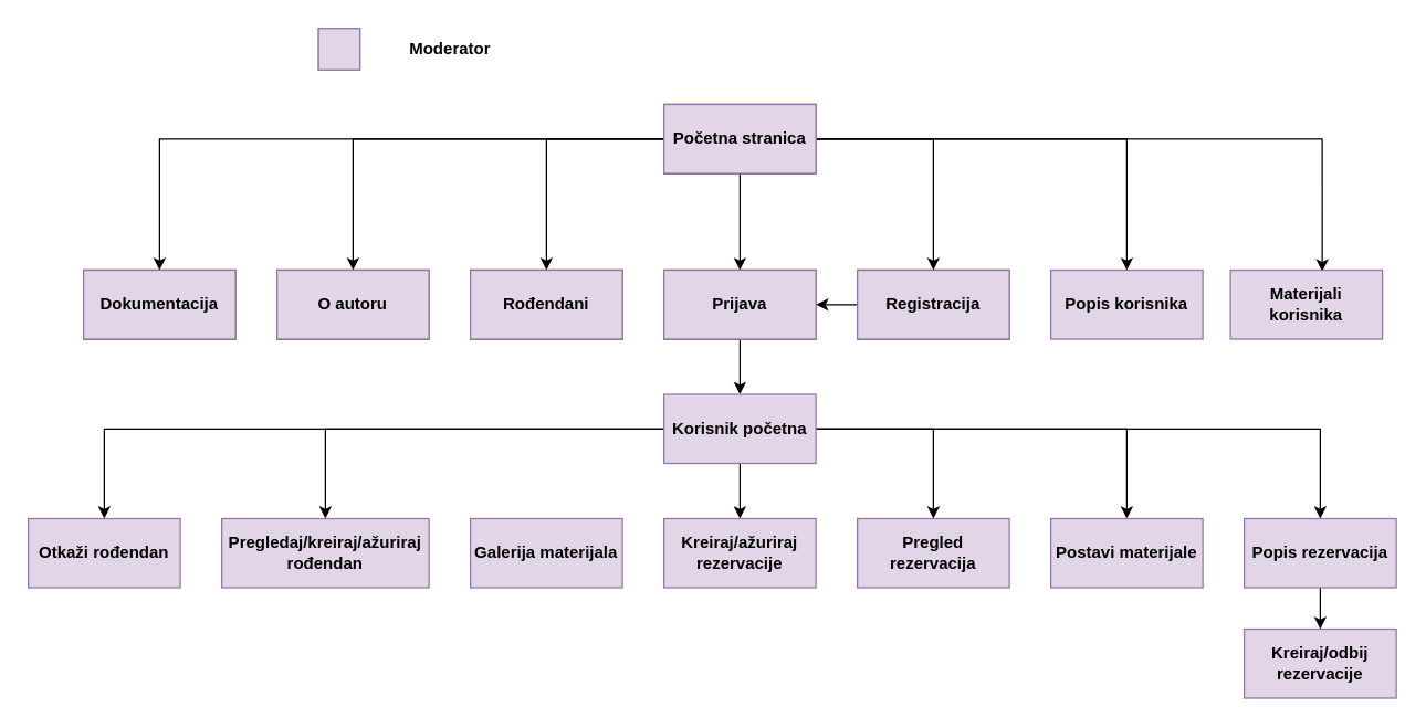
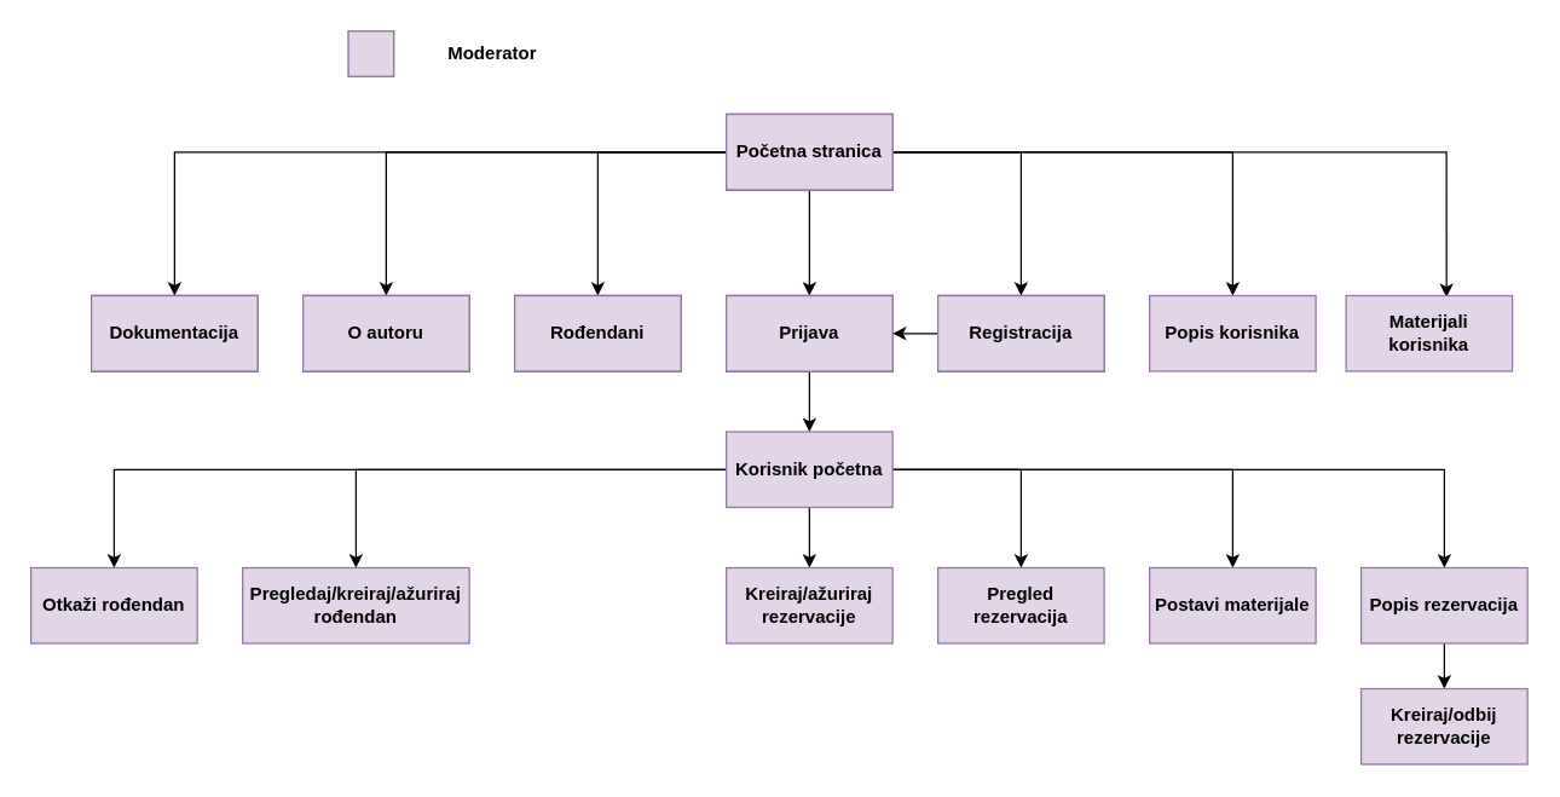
  <mxCell id="0" />
  <mxCell id="1" parent="0" />
  <mxCell id="2" style="edgeStyle=orthogonalEdgeStyle;rounded=0;orthogonalLoop=1;jettySize=auto;html=1;entryX=0.5;entryY=0;entryDx=0;entryDy=0;" parent="1" source="9" target="12" edge="1"><mxGeometry relative="1" as="geometry" /></mxCell>
  <mxCell id="3" style="edgeStyle=orthogonalEdgeStyle;rounded=0;orthogonalLoop=1;jettySize=auto;html=1;" parent="1" source="9" target="11" edge="1"><mxGeometry relative="1" as="geometry" /></mxCell>
  <mxCell id="4" style="edgeStyle=orthogonalEdgeStyle;rounded=0;orthogonalLoop=1;jettySize=auto;html=1;" parent="1" source="9" target="13" edge="1"><mxGeometry relative="1" as="geometry" /></mxCell>
  <mxCell id="5" style="edgeStyle=orthogonalEdgeStyle;rounded=0;orthogonalLoop=1;jettySize=auto;html=1;" parent="1" source="9" target="14" edge="1"><mxGeometry relative="1" as="geometry" /></mxCell>
  <mxCell id="6" style="edgeStyle=orthogonalEdgeStyle;rounded=0;orthogonalLoop=1;jettySize=auto;html=1;" parent="1" source="9" target="15" edge="1"><mxGeometry relative="1" as="geometry" /></mxCell>
  <mxCell id="7" style="edgeStyle=orthogonalEdgeStyle;rounded=0;orthogonalLoop=1;jettySize=auto;html=1;entryX=0.604;entryY=0.02;entryDx=0;entryDy=0;entryPerimeter=0;" parent="1" source="9" target="16" edge="1"><mxGeometry relative="1" as="geometry" /></mxCell>
  <mxCell id="8" style="edgeStyle=orthogonalEdgeStyle;rounded=0;orthogonalLoop=1;jettySize=auto;html=1;" parent="1" source="9" target="17" edge="1"><mxGeometry relative="1" as="geometry" /></mxCell>
  <mxCell id="9" value="Početna stranica" style="rounded=0;whiteSpace=wrap;html=1;" parent="1" vertex="1"><mxGeometry x="480" y="75" width="110" height="50" as="geometry" /></mxCell>
  <mxCell id="10" style="edgeStyle=orthogonalEdgeStyle;rounded=0;orthogonalLoop=1;jettySize=auto;html=1;" parent="1" source="11" target="12" edge="1"><mxGeometry relative="1" as="geometry" /></mxCell>
  <mxCell id="11" value="Registracija" style="rounded=0;whiteSpace=wrap;html=1;" parent="1" vertex="1"><mxGeometry x="620" y="195" width="110" height="50" as="geometry" /></mxCell>
  <mxCell id="12" value="Prijava" style="rounded=0;whiteSpace=wrap;html=1;" parent="1" vertex="1"><mxGeometry x="480" y="195" width="110" height="50" as="geometry" /></mxCell>
  <mxCell id="13" value="Dokumentacija" style="rounded=0;whiteSpace=wrap;html=1;" parent="1" vertex="1"><mxGeometry x="60" y="195" width="110" height="50" as="geometry" /></mxCell>
  <mxCell id="14" value="O autoru" style="rounded=0;whiteSpace=wrap;html=1;" parent="1" vertex="1"><mxGeometry x="200" y="195" width="110" height="50" as="geometry" /></mxCell>
  <mxCell id="15" value="Popis korisnika" style="rounded=0;whiteSpace=wrap;html=1;fillColor=#e1d5e7;strokeColor=#9673a6;fontStyle=1" parent="1" vertex="1"><mxGeometry x="760" y="195" width="110" height="50" as="geometry" /></mxCell>
  <mxCell id="16" value="Materijali korisnika" style="rounded=0;whiteSpace=wrap;html=1;fillColor=#e1d5e7;strokeColor=#9673a6;fontStyle=1" parent="1" vertex="1"><mxGeometry x="890" y="195" width="110" height="50" as="geometry" /></mxCell>
  <mxCell id="17" value="Rođendani" style="rounded=0;whiteSpace=wrap;html=1;" parent="1" vertex="1"><mxGeometry x="340" y="195" width="110" height="50" as="geometry" /></mxCell>
  <mxCell id="18" value="Moderator" style="text;html=1;align=center;verticalAlign=middle;resizable=0;points=[];autosize=1;strokeColor=none;fontStyle=1" parent="1" vertex="1"><mxGeometry x="290" y="25" width="70" height="20" as="geometry" /></mxCell>
  <mxCell id="19" value="" style="rounded=0;whiteSpace=wrap;html=1;fillColor=#d5e8d4;strokeColor=#82b366;" parent="1" vertex="1"><mxGeometry x="230" y="20" width="30" height="30" as="geometry" /></mxCell>
  <mxCell id="20" value="Početna stranica" style="rounded=0;whiteSpace=wrap;html=1;fillColor=#d5e8d4;strokeColor=#82b366;fontStyle=1" parent="1" vertex="1"><mxGeometry x="480" y="75" width="110" height="50" as="geometry" /></mxCell>
  <mxCell id="21" style="edgeStyle=orthogonalEdgeStyle;rounded=0;orthogonalLoop=1;jettySize=auto;html=1;entryX=0.5;entryY=0;entryDx=0;entryDy=0;" parent="1" source="22" target="33" edge="1"><mxGeometry relative="1" as="geometry" /></mxCell>
  <mxCell id="22" value="Prijava" style="rounded=0;whiteSpace=wrap;html=1;fillColor=#d5e8d4;strokeColor=#82b366;fontStyle=1" parent="1" vertex="1"><mxGeometry x="480" y="195" width="110" height="50" as="geometry" /></mxCell>
  <mxCell id="23" value="Rođendani" style="rounded=0;whiteSpace=wrap;html=1;fillColor=#d5e8d4;strokeColor=#82b366;fontStyle=1" parent="1" vertex="1"><mxGeometry x="340" y="195" width="110" height="50" as="geometry" /></mxCell>
  <mxCell id="24" value="O autoru" style="rounded=0;whiteSpace=wrap;html=1;fillColor=#d5e8d4;strokeColor=#82b366;fontStyle=1" parent="1" vertex="1"><mxGeometry x="200" y="195" width="110" height="50" as="geometry" /></mxCell>
  <mxCell id="25" value="Dokumentacija" style="rounded=0;whiteSpace=wrap;html=1;fillColor=#d5e8d4;strokeColor=#82b366;fontStyle=1" parent="1" vertex="1"><mxGeometry x="60" y="195" width="110" height="50" as="geometry" /></mxCell>
  <mxCell id="26" value="Registracija" style="rounded=0;whiteSpace=wrap;html=1;fillColor=#d5e8d4;strokeColor=#82b366;fontStyle=1" parent="1" vertex="1"><mxGeometry x="620" y="195" width="110" height="50" as="geometry" /></mxCell>
  <mxCell id="27" style="edgeStyle=orthogonalEdgeStyle;rounded=0;orthogonalLoop=1;jettySize=auto;html=1;entryX=0.5;entryY=0;entryDx=0;entryDy=0;" parent="1" source="33" target="34" edge="1"><mxGeometry relative="1" as="geometry" /></mxCell>
  <mxCell id="28" style="edgeStyle=orthogonalEdgeStyle;rounded=0;orthogonalLoop=1;jettySize=auto;html=1;entryX=0.5;entryY=0;entryDx=0;entryDy=0;" parent="1" source="33" target="35" edge="1"><mxGeometry relative="1" as="geometry" /></mxCell>
  <mxCell id="29" style="edgeStyle=orthogonalEdgeStyle;rounded=0;orthogonalLoop=1;jettySize=auto;html=1;" parent="1" source="33" target="36" edge="1"><mxGeometry relative="1" as="geometry" /></mxCell>
  <mxCell id="30" style="edgeStyle=orthogonalEdgeStyle;rounded=0;orthogonalLoop=1;jettySize=auto;html=1;" edge="1" parent="1" source="33" target="45"><mxGeometry relative="1" as="geometry" /></mxCell>
  <mxCell id="31" style="edgeStyle=orthogonalEdgeStyle;rounded=0;orthogonalLoop=1;jettySize=auto;html=1;entryX=0.5;entryY=0;entryDx=0;entryDy=0;" edge="1" parent="1" source="33" target="46"><mxGeometry relative="1" as="geometry" /></mxCell>
  <mxCell id="32" style="edgeStyle=orthogonalEdgeStyle;rounded=0;orthogonalLoop=1;jettySize=auto;html=1;entryX=0.5;entryY=0;entryDx=0;entryDy=0;" edge="1" parent="1" source="33" target="48"><mxGeometry relative="1" as="geometry" /></mxCell>
  <mxCell id="33" value="Korisnik početna" style="rounded=0;whiteSpace=wrap;html=1;fillColor=#e1d5e7;strokeColor=#9673a6;fontStyle=1" parent="1" vertex="1"><mxGeometry x="480" y="285" width="110" height="50" as="geometry" /></mxCell>
  <mxCell id="34" value="Kreiraj/ažuriraj rezervacije" style="rounded=0;whiteSpace=wrap;html=1;fillColor=#e1d5e7;strokeColor=#9673a6;fontStyle=1" parent="1" vertex="1"><mxGeometry x="480" y="375" width="110" height="50" as="geometry" /></mxCell>
  <mxCell id="35" value="Pregled rezervacija" style="rounded=0;whiteSpace=wrap;html=1;fillColor=#e1d5e7;strokeColor=#9673a6;fontStyle=1" parent="1" vertex="1"><mxGeometry x="620" y="375" width="110" height="50" as="geometry" /></mxCell>
  <mxCell id="36" value="Postavi materijale" style="rounded=0;whiteSpace=wrap;html=1;fillColor=#e1d5e7;strokeColor=#9673a6;fontStyle=1" parent="1" vertex="1"><mxGeometry x="760" y="375" width="110" height="50" as="geometry" /></mxCell>
- <mxCell id="37" value="Galerija materijala" style="rounded=0;whiteSpace=wrap;html=1;fillColor=#e1d5e7;strokeColor=#9673a6;fontStyle=1" parent="1" vertex="1"><mxGeometry x="340" y="375" width="110" height="50" as="geometry" /></mxCell>
  <mxCell id="38" value="" style="rounded=0;whiteSpace=wrap;html=1;fillColor=#e1d5e7;strokeColor=#9673a6;" vertex="1" parent="1"><mxGeometry x="230" y="20" width="30" height="30" as="geometry" /></mxCell>
  <mxCell id="39" value="Početna stranica" style="rounded=0;whiteSpace=wrap;html=1;fillColor=#e1d5e7;strokeColor=#9673a6;fontStyle=1" vertex="1" parent="1"><mxGeometry x="480" y="75" width="110" height="50" as="geometry" /></mxCell>
  <mxCell id="40" value="Dokumentacija" style="rounded=0;whiteSpace=wrap;html=1;fillColor=#e1d5e7;strokeColor=#9673a6;fontStyle=1" vertex="1" parent="1"><mxGeometry x="60" y="195" width="110" height="50" as="geometry" /></mxCell>
  <mxCell id="41" value="O autoru" style="rounded=0;whiteSpace=wrap;html=1;fillColor=#e1d5e7;strokeColor=#9673a6;fontStyle=1" vertex="1" parent="1"><mxGeometry x="200" y="195" width="110" height="50" as="geometry" /></mxCell>
  <mxCell id="42" value="Rođendani" style="rounded=0;whiteSpace=wrap;html=1;fillColor=#e1d5e7;strokeColor=#9673a6;fontStyle=1" vertex="1" parent="1"><mxGeometry x="340" y="195" width="110" height="50" as="geometry" /></mxCell>
  <mxCell id="43" value="Prijava" style="rounded=0;whiteSpace=wrap;html=1;fillColor=#e1d5e7;strokeColor=#9673a6;fontStyle=1" vertex="1" parent="1"><mxGeometry x="480" y="195" width="110" height="50" as="geometry" /></mxCell>
  <mxCell id="44" value="Registracija" style="rounded=0;whiteSpace=wrap;html=1;fillColor=#e1d5e7;strokeColor=#9673a6;fontStyle=1" vertex="1" parent="1"><mxGeometry x="620" y="195" width="110" height="50" as="geometry" /></mxCell>
  <mxCell id="45" value="Pregledaj/kreiraj/ažuriraj rođendan" style="rounded=0;whiteSpace=wrap;html=1;fillColor=#e1d5e7;strokeColor=#9673a6;fontStyle=1" vertex="1" parent="1"><mxGeometry x="160" y="375" width="150" height="50" as="geometry" /></mxCell>
  <mxCell id="46" value="Otkaži rođendan" style="rounded=0;whiteSpace=wrap;html=1;fillColor=#e1d5e7;strokeColor=#9673a6;fontStyle=1" vertex="1" parent="1"><mxGeometry x="20" y="375" width="110" height="50" as="geometry" /></mxCell>
  <mxCell id="47" style="edgeStyle=orthogonalEdgeStyle;rounded=0;orthogonalLoop=1;jettySize=auto;html=1;" edge="1" parent="1" source="48" target="49"><mxGeometry relative="1" as="geometry" /></mxCell>
  <mxCell id="48" value="Popis rezervacija" style="rounded=0;whiteSpace=wrap;html=1;fillColor=#e1d5e7;strokeColor=#9673a6;fontStyle=1" vertex="1" parent="1"><mxGeometry x="900" y="375" width="110" height="50" as="geometry" /></mxCell>
  <mxCell id="49" value="Kreiraj/odbij rezervacije" style="rounded=0;whiteSpace=wrap;html=1;fillColor=#e1d5e7;strokeColor=#9673a6;fontStyle=1" vertex="1" parent="1"><mxGeometry x="900" y="455" width="110" height="50" as="geometry" /></mxCell>
